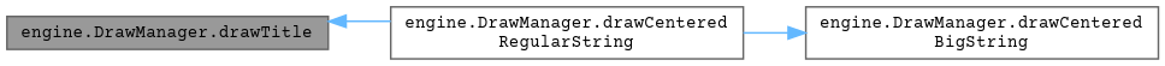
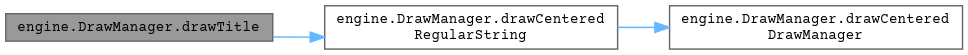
  digraph {
    fontname="Courier Prime"
    rankdir=LR
    node [color=grey40 fillcolor=white fontname="Courier Prime" fontsize=10 shape=box style=filled]
    edge [color=steelblue1 fontname="Courier Prime" fontsize=10 labelfontname=Helvetica labelfontsize=10 style=solid]
    n1 [color=gray40 fillcolor=grey60 fontcolor=black height=0.2 label="engine.DrawManager.drawTitle" width=0.4]
    n2 [height=0.2 label="engine.DrawManager.drawCentered\lRegularString" width=0.4]
-   n3 [height=0.2 label="engine.DrawManager.drawCentered\lBigString" width=0.4]
-   n2 -> n1
+   n3 [height=0.2 label="engine.DrawManager.drawCentered\lDrawManager" width=0.4]
+   n1 -> n2
    n2 -> n3
  }
